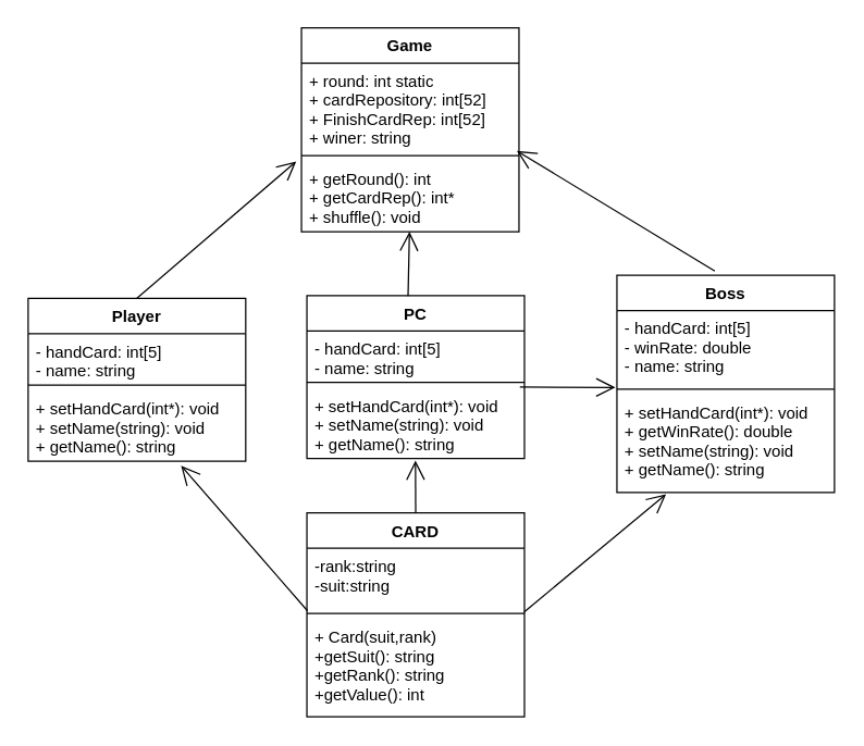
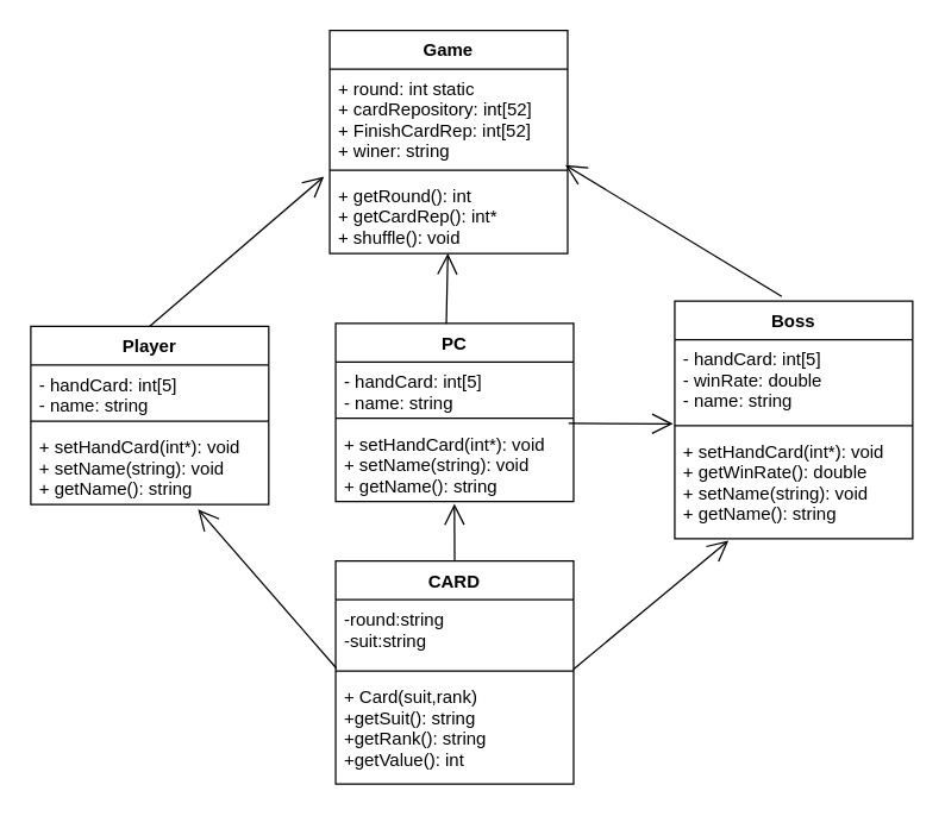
  <mxCell id="0" />
  <mxCell id="1" parent="0" />
  <mxCell id="2" value="CARD" style="swimlane;fontStyle=1;align=center;verticalAlign=top;childLayout=stackLayout;horizontal=1;startSize=26;horizontalStack=0;resizeParent=1;resizeParentMax=0;resizeLast=0;collapsible=1;marginBottom=0;" vertex="1" parent="1"><mxGeometry x="225" y="377" width="160" height="150" as="geometry" /></mxCell>
- <mxCell id="3" value="-rank:string&#10;-suit:string" style="text;strokeColor=none;fillColor=none;align=left;verticalAlign=top;spacingLeft=4;spacingRight=4;overflow=hidden;rotatable=0;points=[[0,0.5],[1,0.5]];portConstraint=eastwest;" vertex="1" parent="2"><mxGeometry y="26" width="160" height="44" as="geometry" /></mxCell>
+ <mxCell id="3" value="-round:string&#10;-suit:string" style="text;strokeColor=none;fillColor=none;align=left;verticalAlign=top;spacingLeft=4;spacingRight=4;overflow=hidden;rotatable=0;points=[[0,0.5],[1,0.5]];portConstraint=eastwest;" vertex="1" parent="2"><mxGeometry y="26" width="160" height="44" as="geometry" /></mxCell>
  <mxCell id="4" value="" style="line;strokeWidth=1;fillColor=none;align=left;verticalAlign=middle;spacingTop=-1;spacingLeft=3;spacingRight=3;rotatable=0;labelPosition=right;points=[];portConstraint=eastwest;strokeColor=inherit;" vertex="1" parent="2"><mxGeometry y="70" width="160" height="8" as="geometry" /></mxCell>
  <mxCell id="5" value="+ Card(suit,rank)&#10;+getSuit(): string&#10;+getRank(): string&#10;+getValue(): int" style="text;strokeColor=none;fillColor=none;align=left;verticalAlign=top;spacingLeft=4;spacingRight=4;overflow=hidden;rotatable=0;points=[[0,0.5],[1,0.5]];portConstraint=eastwest;" vertex="1" parent="2"><mxGeometry y="78" width="160" height="72" as="geometry" /></mxCell>
  <mxCell id="6" value="Player" style="swimlane;fontStyle=1;align=center;verticalAlign=top;childLayout=stackLayout;horizontal=1;startSize=26;horizontalStack=0;resizeParent=1;resizeParentMax=0;resizeLast=0;collapsible=1;marginBottom=0;" vertex="1" parent="1"><mxGeometry x="20" y="219" width="160" height="120" as="geometry" /></mxCell>
  <mxCell id="7" value="- handCard: int[5]&#10;- name: string" style="text;strokeColor=none;fillColor=none;align=left;verticalAlign=top;spacingLeft=4;spacingRight=4;overflow=hidden;rotatable=0;points=[[0,0.5],[1,0.5]];portConstraint=eastwest;" vertex="1" parent="6"><mxGeometry y="26" width="160" height="34" as="geometry" /></mxCell>
  <mxCell id="8" value="" style="line;strokeWidth=1;fillColor=none;align=left;verticalAlign=middle;spacingTop=-1;spacingLeft=3;spacingRight=3;rotatable=0;labelPosition=right;points=[];portConstraint=eastwest;strokeColor=inherit;" vertex="1" parent="6"><mxGeometry y="60" width="160" height="8" as="geometry" /></mxCell>
  <mxCell id="9" value="+ setHandCard(int*): void&#10;+ setName(string): void&#10;+ getName(): string" style="text;strokeColor=none;fillColor=none;align=left;verticalAlign=top;spacingLeft=4;spacingRight=4;overflow=hidden;rotatable=0;points=[[0,0.5],[1,0.5]];portConstraint=eastwest;" vertex="1" parent="6"><mxGeometry y="68" width="160" height="52" as="geometry" /></mxCell>
  <mxCell id="10" value="PC" style="swimlane;fontStyle=1;align=center;verticalAlign=top;childLayout=stackLayout;horizontal=1;startSize=26;horizontalStack=0;resizeParent=1;resizeParentMax=0;resizeLast=0;collapsible=1;marginBottom=0;" vertex="1" parent="1"><mxGeometry x="225" y="217" width="160" height="120" as="geometry" /></mxCell>
  <mxCell id="11" value="- handCard: int[5]&#10;- name: string" style="text;strokeColor=none;fillColor=none;align=left;verticalAlign=top;spacingLeft=4;spacingRight=4;overflow=hidden;rotatable=0;points=[[0,0.5],[1,0.5]];portConstraint=eastwest;" vertex="1" parent="10"><mxGeometry y="26" width="160" height="34" as="geometry" /></mxCell>
  <mxCell id="12" value="" style="line;strokeWidth=1;fillColor=none;align=left;verticalAlign=middle;spacingTop=-1;spacingLeft=3;spacingRight=3;rotatable=0;labelPosition=right;points=[];portConstraint=eastwest;strokeColor=inherit;" vertex="1" parent="10"><mxGeometry y="60" width="160" height="8" as="geometry" /></mxCell>
  <mxCell id="13" value="+ setHandCard(int*): void&#10;+ setName(string): void&#10;+ getName(): string" style="text;strokeColor=none;fillColor=none;align=left;verticalAlign=top;spacingLeft=4;spacingRight=4;overflow=hidden;rotatable=0;points=[[0,0.5],[1,0.5]];portConstraint=eastwest;" vertex="1" parent="10"><mxGeometry y="68" width="160" height="52" as="geometry" /></mxCell>
  <mxCell id="14" value="Boss" style="swimlane;fontStyle=1;align=center;verticalAlign=top;childLayout=stackLayout;horizontal=1;startSize=26;horizontalStack=0;resizeParent=1;resizeParentMax=0;resizeLast=0;collapsible=1;marginBottom=0;" vertex="1" parent="1"><mxGeometry x="453" y="202" width="160" height="160" as="geometry" /></mxCell>
  <mxCell id="15" value="- handCard: int[5]&#10;- winRate: double&#10;- name: string" style="text;strokeColor=none;fillColor=none;align=left;verticalAlign=top;spacingLeft=4;spacingRight=4;overflow=hidden;rotatable=0;points=[[0,0.5],[1,0.5]];portConstraint=eastwest;" vertex="1" parent="14"><mxGeometry y="26" width="160" height="54" as="geometry" /></mxCell>
  <mxCell id="16" value="" style="line;strokeWidth=1;fillColor=none;align=left;verticalAlign=middle;spacingTop=-1;spacingLeft=3;spacingRight=3;rotatable=0;labelPosition=right;points=[];portConstraint=eastwest;strokeColor=inherit;" vertex="1" parent="14"><mxGeometry y="80" width="160" height="8" as="geometry" /></mxCell>
  <mxCell id="17" value="+ setHandCard(int*): void&#10;+ getWinRate(): double&#10;+ setName(string): void&#10;+ getName(): string" style="text;strokeColor=none;fillColor=none;align=left;verticalAlign=top;spacingLeft=4;spacingRight=4;overflow=hidden;rotatable=0;points=[[0,0.5],[1,0.5]];portConstraint=eastwest;" vertex="1" parent="14"><mxGeometry y="88" width="160" height="72" as="geometry" /></mxCell>
  <mxCell id="18" value="Game" style="swimlane;fontStyle=1;align=center;verticalAlign=top;childLayout=stackLayout;horizontal=1;startSize=26;horizontalStack=0;resizeParent=1;resizeParentMax=0;resizeLast=0;collapsible=1;marginBottom=0;" vertex="1" parent="1"><mxGeometry x="221" y="20" width="160" height="150" as="geometry" /></mxCell>
  <mxCell id="19" value="+ round: int static&#10;+ cardRepository: int[52]&#10;+ FinishCardRep: int[52]&#10;+ winer: string" style="text;strokeColor=none;fillColor=none;align=left;verticalAlign=top;spacingLeft=4;spacingRight=4;overflow=hidden;rotatable=0;points=[[0,0.5],[1,0.5]];portConstraint=eastwest;" vertex="1" parent="18"><mxGeometry y="26" width="160" height="64" as="geometry" /></mxCell>
  <mxCell id="20" value="" style="line;strokeWidth=1;fillColor=none;align=left;verticalAlign=middle;spacingTop=-1;spacingLeft=3;spacingRight=3;rotatable=0;labelPosition=right;points=[];portConstraint=eastwest;strokeColor=inherit;" vertex="1" parent="18"><mxGeometry y="90" width="160" height="8" as="geometry" /></mxCell>
  <mxCell id="21" value="+ getRound(): int&#10;+ getCardRep(): int*&#10;+ shuffle(): void" style="text;strokeColor=none;fillColor=none;align=left;verticalAlign=top;spacingLeft=4;spacingRight=4;overflow=hidden;rotatable=0;points=[[0,0.5],[1,0.5]];portConstraint=eastwest;" vertex="1" parent="18"><mxGeometry y="98" width="160" height="52" as="geometry" /></mxCell>
  <mxCell id="22" value="" style="endArrow=open;endFill=1;endSize=12;html=1;rounded=0;exitX=0.5;exitY=0;exitDx=0;exitDy=0;entryX=0.499;entryY=1.028;entryDx=0;entryDy=0;entryPerimeter=0;" edge="1" parent="1" source="2" target="13"><mxGeometry width="160" relative="1" as="geometry"><mxPoint x="355" y="269" as="sourcePoint" /><mxPoint x="515" y="269" as="targetPoint" /></mxGeometry></mxCell>
  <mxCell id="23" value="" style="endArrow=open;endFill=1;endSize=12;html=1;rounded=0;exitX=0.003;exitY=0.256;exitDx=0;exitDy=0;exitPerimeter=0;entryX=0.703;entryY=1.062;entryDx=0;entryDy=0;entryPerimeter=0;" edge="1" parent="1" source="4" target="9"><mxGeometry width="160" relative="1" as="geometry"><mxPoint x="355" y="269" as="sourcePoint" /><mxPoint x="515" y="269" as="targetPoint" /></mxGeometry></mxCell>
  <mxCell id="24" value="" style="endArrow=open;endFill=1;endSize=12;html=1;rounded=0;exitX=0.999;exitY=1.064;exitDx=0;exitDy=0;exitPerimeter=0;entryX=0.226;entryY=1.017;entryDx=0;entryDy=0;entryPerimeter=0;" edge="1" parent="1" source="3" target="17"><mxGeometry width="160" relative="1" as="geometry"><mxPoint x="355" y="269" as="sourcePoint" /><mxPoint x="515" y="269" as="targetPoint" /></mxGeometry></mxCell>
  <mxCell id="25" value="" style="endArrow=open;endFill=1;endSize=12;html=1;rounded=0;exitX=0.979;exitY=0.923;exitDx=0;exitDy=0;exitPerimeter=0;entryX=-0.007;entryY=1.05;entryDx=0;entryDy=0;entryPerimeter=0;" edge="1" parent="1" source="12" target="15"><mxGeometry width="160" relative="1" as="geometry"><mxPoint x="355" y="269" as="sourcePoint" /><mxPoint x="515" y="269" as="targetPoint" /></mxGeometry></mxCell>
  <mxCell id="26" value="" style="endArrow=open;endFill=1;endSize=12;html=1;rounded=0;exitX=0.465;exitY=0.003;exitDx=0;exitDy=0;exitPerimeter=0;" edge="1" parent="1" source="10" target="21"><mxGeometry width="160" relative="1" as="geometry"><mxPoint x="355" y="269" as="sourcePoint" /><mxPoint x="515" y="269" as="targetPoint" /></mxGeometry></mxCell>
  <mxCell id="27" value="" style="endArrow=open;endFill=1;endSize=12;html=1;rounded=0;entryX=0.99;entryY=1.009;entryDx=0;entryDy=0;entryPerimeter=0;" edge="1" parent="1" target="19"><mxGeometry width="160" relative="1" as="geometry"><mxPoint x="525" y="199" as="sourcePoint" /><mxPoint x="515" y="289" as="targetPoint" /></mxGeometry></mxCell>
  <mxCell id="28" value="" style="endArrow=open;endFill=1;endSize=12;html=1;rounded=0;exitX=0.5;exitY=0;exitDx=0;exitDy=0;entryX=-0.024;entryY=0.005;entryDx=0;entryDy=0;entryPerimeter=0;" edge="1" parent="1" source="6" target="21"><mxGeometry width="160" relative="1" as="geometry"><mxPoint x="355" y="259" as="sourcePoint" /><mxPoint x="515" y="259" as="targetPoint" /></mxGeometry></mxCell>
